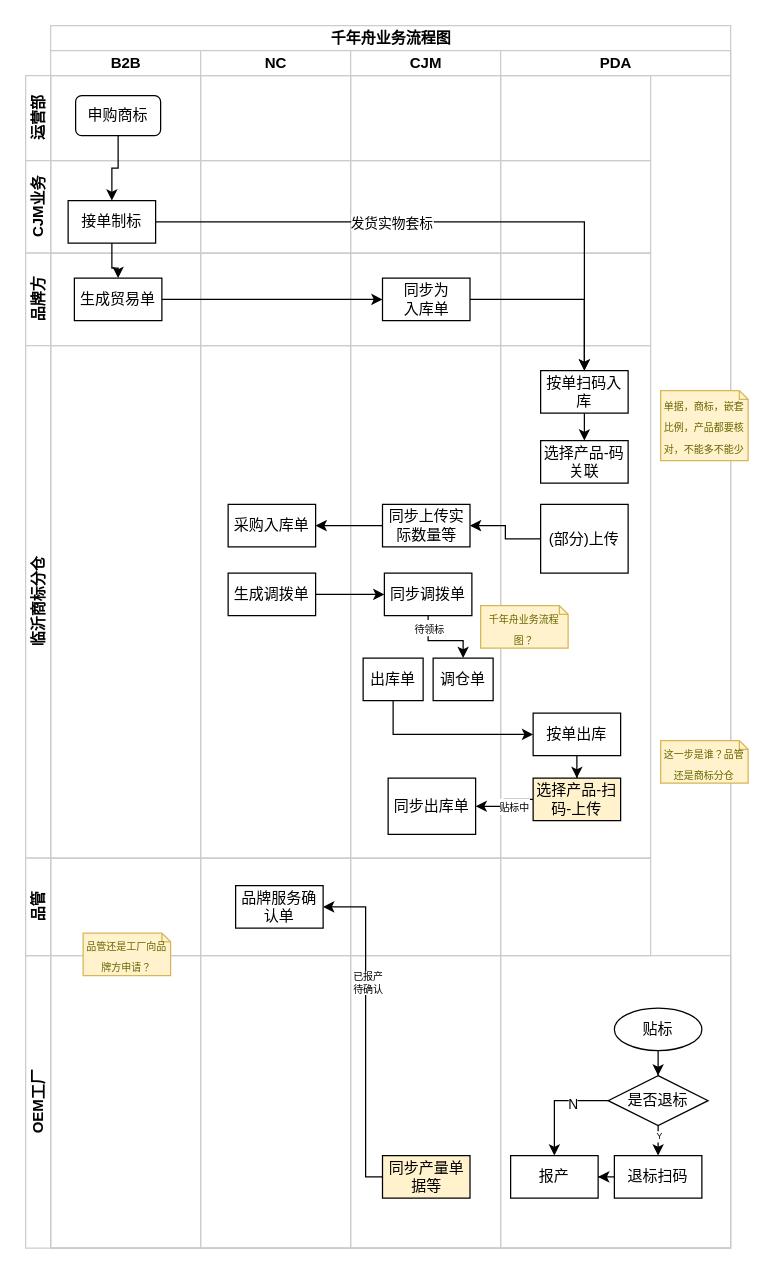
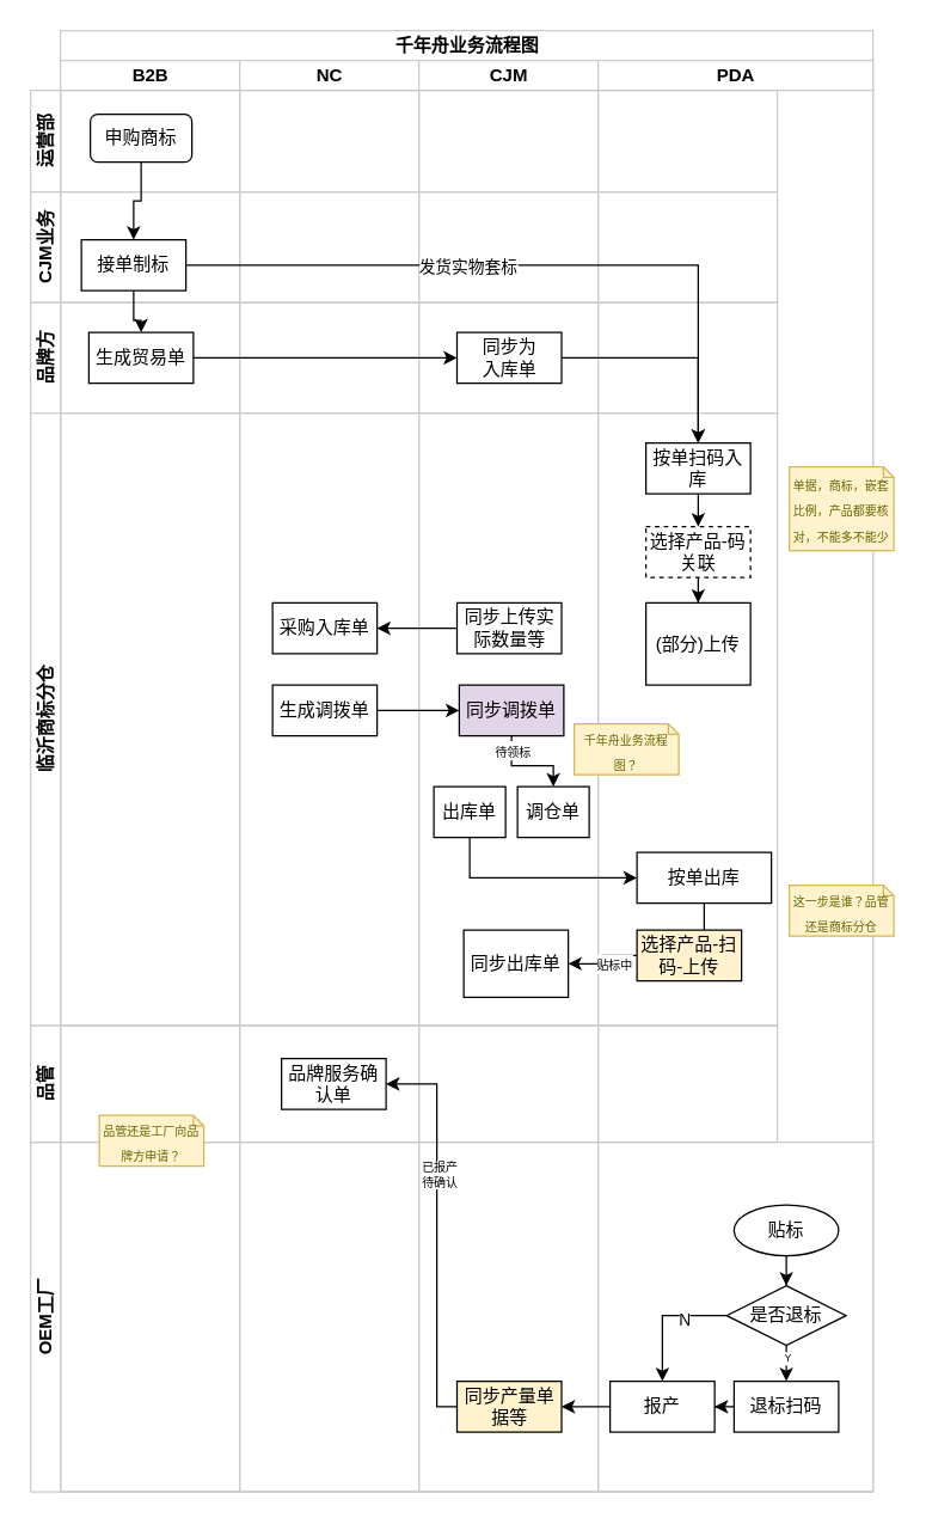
  <mxCell id="0" />
  <mxCell id="1" parent="0" />
  <mxCell id="2" value="千年舟业务流程图" style="swimlane;childLayout=stackLayout;resizeParent=1;resizeParentMax=0;startSize=20;html=1;strokeColor=#CCCCCC;" vertex="1" parent="1"><mxGeometry x="40" y="20" width="544" height="978" as="geometry" /></mxCell>
  <mxCell id="3" value="B2B" style="swimlane;startSize=20;html=1;strokeColor=#CCCCCC;" vertex="1" parent="2"><mxGeometry y="20" width="120" height="958" as="geometry" /></mxCell>
  <mxCell id="4" value="NC" style="swimlane;startSize=20;html=1;strokeColor=#CCCCCC;" vertex="1" parent="2"><mxGeometry x="120" y="20" width="120" height="958" as="geometry" /></mxCell>
  <mxCell id="5" value="CJM" style="swimlane;startSize=20;html=1;strokeColor=#CCCCCC;" vertex="1" parent="2"><mxGeometry x="240" y="20" width="120" height="958" as="geometry" /></mxCell>
  <mxCell id="6" value="PDA" style="swimlane;startSize=20;html=1;strokeColor=#CCCCCC;" vertex="1" parent="2"><mxGeometry x="360" y="20" width="184" height="958" as="geometry" /></mxCell>
  <mxCell id="7" value="运营部" style="swimlane;startSize=20;horizontal=0;html=1;whiteSpace=wrap;strokeColor=#CCCCCC;" vertex="1" parent="1"><mxGeometry x="20" y="60" width="500" height="68" as="geometry" /></mxCell>
  <mxCell id="8" value="申购商标" style="rounded=1;whiteSpace=wrap;html=1;" vertex="1" parent="7"><mxGeometry x="40" y="16" width="68" height="32" as="geometry" /></mxCell>
  <mxCell id="9" value="CJM业务" style="swimlane;startSize=20;horizontal=0;html=1;whiteSpace=wrap;strokeColor=#CCCCCC;" vertex="1" parent="1"><mxGeometry x="20" y="128" width="500" height="74" as="geometry" /></mxCell>
  <mxCell id="10" value="接单制标" style="rounded=0;whiteSpace=wrap;html=1;" vertex="1" parent="9"><mxGeometry x="34" y="32" width="70" height="34" as="geometry" /></mxCell>
  <mxCell id="11" style="edgeStyle=orthogonalEdgeStyle;rounded=0;orthogonalLoop=1;jettySize=auto;html=1;exitX=0.5;exitY=1;exitDx=0;exitDy=0;" edge="1" parent="1" source="8" target="10"><mxGeometry relative="1" as="geometry" /></mxCell>
  <mxCell id="12" value="品牌方" style="swimlane;startSize=20;horizontal=0;html=1;whiteSpace=wrap;strokeColor=#CCCCCC;" vertex="1" parent="1"><mxGeometry x="20" y="202" width="500" height="74" as="geometry" /></mxCell>
  <mxCell id="13" value="同步为&lt;div&gt;入库单&lt;/div&gt;" style="rounded=0;whiteSpace=wrap;html=1;" vertex="1" parent="12"><mxGeometry x="285.5" y="20" width="70" height="34" as="geometry" /></mxCell>
  <mxCell id="14" style="edgeStyle=orthogonalEdgeStyle;rounded=0;orthogonalLoop=1;jettySize=auto;html=1;exitX=1;exitY=0.5;exitDx=0;exitDy=0;" edge="1" parent="12" source="15" target="13"><mxGeometry relative="1" as="geometry" /></mxCell>
  <mxCell id="15" value="生成贸易单" style="rounded=0;whiteSpace=wrap;html=1;" vertex="1" parent="12"><mxGeometry x="39" y="20" width="70" height="34" as="geometry" /></mxCell>
  <mxCell id="16" value="临沂商标分仓" style="swimlane;startSize=20;horizontal=0;html=1;whiteSpace=wrap;strokeColor=#CCCCCC;" vertex="1" parent="1"><mxGeometry x="20" y="276" width="500" height="410" as="geometry" /></mxCell>
  <mxCell id="17" style="edgeStyle=orthogonalEdgeStyle;rounded=0;orthogonalLoop=1;jettySize=auto;html=1;exitX=0.5;exitY=1;exitDx=0;exitDy=0;" edge="1" parent="16" source="18" target="20"><mxGeometry relative="1" as="geometry" /></mxCell>
  <mxCell id="18" value="按单扫码入库" style="rounded=0;whiteSpace=wrap;html=1;" vertex="1" parent="16"><mxGeometry x="412" y="20" width="70" height="34" as="geometry" /></mxCell>
- <mxCell id="20" value="选择产品-码关联" style="rounded=0;whiteSpace=wrap;html=1;" vertex="1" parent="16"><mxGeometry x="412" y="76" width="70" height="34" as="geometry" /></mxCell>
- <mxCell id="21" style="edgeStyle=orthogonalEdgeStyle;rounded=0;orthogonalLoop=1;jettySize=auto;html=1;exitX=0;exitY=0.5;exitDx=0;exitDy=0;" edge="1" parent="16" source="22" target="24"><mxGeometry relative="1" as="geometry" /></mxCell>
+ <mxCell id="19" style="edgeStyle=orthogonalEdgeStyle;rounded=0;orthogonalLoop=1;jettySize=auto;html=1;exitX=0.5;exitY=1;exitDx=0;exitDy=0;" edge="1" parent="16" source="20" target="22"><mxGeometry relative="1" as="geometry" /></mxCell>
+ <mxCell id="20" value="选择产品-码关联" style="rounded=0;whiteSpace=wrap;html=1;dashed=1;" vertex="1" parent="16"><mxGeometry x="412" y="76" width="70" height="34" as="geometry" /></mxCell>
  <mxCell id="22" value="(部分)上传" style="rounded=0;whiteSpace=wrap;html=1;" vertex="1" parent="16"><mxGeometry x="412" y="127" width="70" height="55" as="geometry" /></mxCell>
  <mxCell id="23" style="edgeStyle=orthogonalEdgeStyle;rounded=0;orthogonalLoop=1;jettySize=auto;html=1;exitX=0;exitY=0.5;exitDx=0;exitDy=0;" edge="1" parent="16" source="24" target="25"><mxGeometry relative="1" as="geometry" /></mxCell>
  <mxCell id="24" value="同步上传实际数量等" style="rounded=0;whiteSpace=wrap;html=1;" vertex="1" parent="16"><mxGeometry x="285.5" y="127" width="70" height="34" as="geometry" /></mxCell>
  <mxCell id="25" value="采购入库单" style="rounded=0;whiteSpace=wrap;html=1;" vertex="1" parent="16"><mxGeometry x="162" y="127" width="70" height="34" as="geometry" /></mxCell>
  <mxCell id="26" style="edgeStyle=orthogonalEdgeStyle;rounded=0;orthogonalLoop=1;jettySize=auto;html=1;exitX=1;exitY=0.5;exitDx=0;exitDy=0;entryX=0;entryY=0.5;entryDx=0;entryDy=0;" edge="1" parent="16" source="27" target="30"><mxGeometry relative="1" as="geometry" /></mxCell>
  <mxCell id="27" value="生成调拨单" style="rounded=0;whiteSpace=wrap;html=1;" vertex="1" parent="16"><mxGeometry x="162" y="182" width="70" height="34" as="geometry" /></mxCell>
  <mxCell id="28" style="edgeStyle=orthogonalEdgeStyle;rounded=0;orthogonalLoop=1;jettySize=auto;html=1;exitX=0.5;exitY=1;exitDx=0;exitDy=0;" edge="1" parent="16" source="30" target="33"><mxGeometry relative="1" as="geometry" /></mxCell>
  <mxCell id="29" value="&lt;font style=&quot;font-size: 8px;&quot;&gt;待领标&lt;/font&gt;" style="edgeLabel;html=1;align=center;verticalAlign=middle;resizable=0;points=[];" vertex="1" connectable="0" parent="28"><mxGeometry x="-0.7" relative="1" as="geometry"><mxPoint as="offset" /></mxGeometry></mxCell>
- <mxCell id="30" value="同步调拨单" style="rounded=0;whiteSpace=wrap;html=1;" vertex="1" parent="16"><mxGeometry x="287" y="182" width="70" height="34" as="geometry" /></mxCell>
+ <mxCell id="30" value="同步调拨单" style="rounded=0;whiteSpace=wrap;html=1;fillColor=#e1d5e7;" vertex="1" parent="16"><mxGeometry x="287" y="182" width="70" height="34" as="geometry" /></mxCell>
  <mxCell id="31" style="edgeStyle=orthogonalEdgeStyle;rounded=0;orthogonalLoop=1;jettySize=auto;html=1;exitX=0.5;exitY=1;exitDx=0;exitDy=0;entryX=0;entryY=0.5;entryDx=0;entryDy=0;" edge="1" parent="16" source="32" target="36"><mxGeometry relative="1" as="geometry"><mxPoint x="346" y="332" as="targetPoint" /></mxGeometry></mxCell>
  <mxCell id="32" value="出库单" style="rounded=0;whiteSpace=wrap;html=1;" vertex="1" parent="16"><mxGeometry x="270" y="250" width="48" height="34" as="geometry" /></mxCell>
  <mxCell id="33" value="调仓单" style="rounded=0;whiteSpace=wrap;html=1;" vertex="1" parent="16"><mxGeometry x="326" y="250" width="48" height="34" as="geometry" /></mxCell>
  <mxCell id="34" value="&lt;span style=&quot;font-size: 8px;&quot;&gt;千年舟业务流程图？&lt;/span&gt;" style="shape=note;strokeWidth=1;fontSize=14;size=7;whiteSpace=wrap;html=1;fillColor=#fff2cc;strokeColor=#d6b656;fontColor=#666600;" vertex="1" parent="16"><mxGeometry x="364" y="208" width="70" height="34" as="geometry" /></mxCell>
  <mxCell id="35" style="edgeStyle=orthogonalEdgeStyle;rounded=0;orthogonalLoop=1;jettySize=auto;html=1;exitX=0.5;exitY=1;exitDx=0;exitDy=0;" edge="1" parent="16" source="36" target="39"><mxGeometry relative="1" as="geometry" /></mxCell>
- <mxCell id="36" value="按单出库" style="rounded=0;whiteSpace=wrap;html=1;" vertex="1" parent="16"><mxGeometry x="406" y="294" width="70" height="34" as="geometry" /></mxCell>
+ <mxCell id="36" value="按单出库" style="rounded=0;whiteSpace=wrap;html=1;" vertex="1" parent="16"><mxGeometry x="406" y="294" width="90" height="34" as="geometry" /></mxCell>
  <mxCell id="37" style="edgeStyle=orthogonalEdgeStyle;rounded=0;orthogonalLoop=1;jettySize=auto;html=1;exitX=0;exitY=0.5;exitDx=0;exitDy=0;" edge="1" parent="16" source="39" target="40"><mxGeometry relative="1" as="geometry" /></mxCell>
  <mxCell id="38" value="&lt;font style=&quot;font-size: 8px;&quot;&gt;贴标中&lt;/font&gt;" style="edgeLabel;html=1;align=center;verticalAlign=middle;resizable=0;points=[];" vertex="1" connectable="0" parent="37"><mxGeometry x="0.175" y="2" relative="1" as="geometry"><mxPoint x="9" y="-2" as="offset" /></mxGeometry></mxCell>
  <mxCell id="39" value="选择产品-扫码-上传" style="rounded=0;whiteSpace=wrap;html=1;fillColor=#fff2cc;" vertex="1" parent="16"><mxGeometry x="406" y="346" width="70" height="34" as="geometry" /></mxCell>
  <mxCell id="40" value="同步出库单" style="rounded=0;whiteSpace=wrap;html=1;" vertex="1" parent="16"><mxGeometry x="290" y="346" width="70" height="45" as="geometry" /></mxCell>
  <mxCell id="41" style="edgeStyle=orthogonalEdgeStyle;rounded=0;orthogonalLoop=1;jettySize=auto;html=1;exitX=0.5;exitY=1;exitDx=0;exitDy=0;" edge="1" parent="1" source="10" target="15"><mxGeometry relative="1" as="geometry" /></mxCell>
  <mxCell id="42" style="edgeStyle=orthogonalEdgeStyle;rounded=0;orthogonalLoop=1;jettySize=auto;html=1;exitX=1;exitY=0.5;exitDx=0;exitDy=0;" edge="1" parent="1" source="13" target="18"><mxGeometry relative="1" as="geometry" /></mxCell>
  <mxCell id="43" style="edgeStyle=orthogonalEdgeStyle;rounded=0;orthogonalLoop=1;jettySize=auto;html=1;exitX=1;exitY=0.5;exitDx=0;exitDy=0;entryX=0.5;entryY=0;entryDx=0;entryDy=0;" edge="1" parent="1" source="10" target="18"><mxGeometry relative="1" as="geometry" /></mxCell>
  <mxCell id="44" value="&lt;span style=&quot;color: rgba(0, 0, 0, 0); font-family: monospace; font-size: 0px; text-align: start; background-color: rgb(251, 251, 251);&quot;&gt;%3CmxGraphModel%3E%3Croot%3E%3CmxCell%20id%3D%220%22%2F%3E%3CmxCell%20id%3D%221%22%20parent%3D%220%22%2F%3E%3CmxCell%20id%3D%222%22%20value%3D%22%E5%8F%91%E5%AE%9E%E7%89%A9%E6%A0%87%E7%AD%BE%22%20style%3D%22edgeLabel%3Bhtml%3D1%3Balign%3Dcenter%3BverticalAlign%3Dmiddle%3Bresizable%3D0%3Bpoints%3D%5B%5D%3B%22%20vertex%3D%221%22%20connectable%3D%220%22%20parent%3D%221%22%3E%3CmxGeometry%20x%3D%22483.786%22%20y%3D%22386%22%20as%3D%22geometry%22%2F%3E%3C%2FmxCell%3E%3C%2Froot%3E%3C%2FmxGraphModel%3E&lt;/span&gt;" style="edgeLabel;html=1;align=center;verticalAlign=middle;resizable=0;points=[];" vertex="1" connectable="0" parent="43"><mxGeometry x="-0.194" y="-1" relative="1" as="geometry"><mxPoint as="offset" /></mxGeometry></mxCell>
  <mxCell id="45" value="发货实物套标" style="edgeLabel;html=1;align=center;verticalAlign=middle;resizable=0;points=[];" vertex="1" connectable="0" parent="43"><mxGeometry x="-0.186" relative="1" as="geometry"><mxPoint as="offset" /></mxGeometry></mxCell>
  <mxCell id="46" value="&lt;font style=&quot;font-size: 8px;&quot;&gt;单据，商标，嵌套比例，产品都要核对，不能多不能少&lt;/font&gt;" style="shape=note;strokeWidth=1;fontSize=14;size=7;whiteSpace=wrap;html=1;fillColor=#fff2cc;strokeColor=#d6b656;fontColor=#666600;" vertex="1" parent="1"><mxGeometry x="528" y="312" width="70" height="56" as="geometry" /></mxCell>
  <mxCell id="47" value="OEM工厂" style="swimlane;startSize=20;horizontal=0;html=1;whiteSpace=wrap;strokeColor=#CCCCCC;" vertex="1" parent="1"><mxGeometry x="20" y="764" width="564" height="234" as="geometry" /></mxCell>
  <mxCell id="48" style="edgeStyle=orthogonalEdgeStyle;rounded=0;orthogonalLoop=1;jettySize=auto;html=1;exitX=0.5;exitY=1;exitDx=0;exitDy=0;" edge="1" parent="47" source="49" target="54"><mxGeometry relative="1" as="geometry" /></mxCell>
  <mxCell id="49" value="贴标" style="ellipse;whiteSpace=wrap;html=1;" vertex="1" parent="47"><mxGeometry x="471" y="42" width="70" height="34" as="geometry" /></mxCell>
  <mxCell id="50" style="edgeStyle=orthogonalEdgeStyle;rounded=0;orthogonalLoop=1;jettySize=auto;html=1;exitX=0.5;exitY=1;exitDx=0;exitDy=0;" edge="1" parent="47" source="54" target="56"><mxGeometry relative="1" as="geometry" /></mxCell>
  <mxCell id="51" value="Y" style="edgeLabel;html=1;align=center;verticalAlign=middle;resizable=0;points=[];fontSize=7;" vertex="1" connectable="0" parent="50"><mxGeometry x="-0.805" y="-2" relative="1" as="geometry"><mxPoint x="2" y="3" as="offset" /></mxGeometry></mxCell>
  <mxCell id="52" style="edgeStyle=orthogonalEdgeStyle;rounded=0;orthogonalLoop=1;jettySize=auto;html=1;exitX=0;exitY=0.5;exitDx=0;exitDy=0;entryX=0.5;entryY=0;entryDx=0;entryDy=0;" edge="1" parent="47" source="54" target="58"><mxGeometry relative="1" as="geometry" /></mxCell>
  <mxCell id="53" value="N" style="edgeLabel;html=1;align=center;verticalAlign=middle;resizable=0;points=[];" vertex="1" connectable="0" parent="52"><mxGeometry x="-0.327" y="2" relative="1" as="geometry"><mxPoint as="offset" /></mxGeometry></mxCell>
  <mxCell id="54" value="是否退标" style="rhombus;whiteSpace=wrap;html=1;" vertex="1" parent="47"><mxGeometry x="466" y="96" width="80" height="40" as="geometry" /></mxCell>
  <mxCell id="55" style="edgeStyle=orthogonalEdgeStyle;rounded=0;orthogonalLoop=1;jettySize=auto;html=1;exitX=0;exitY=0.5;exitDx=0;exitDy=0;" edge="1" parent="47" source="56" target="58"><mxGeometry relative="1" as="geometry" /></mxCell>
  <mxCell id="56" value="退标扫码" style="rounded=0;whiteSpace=wrap;html=1;" vertex="1" parent="47"><mxGeometry x="471" y="160" width="70" height="34" as="geometry" /></mxCell>
+ <mxCell id="57" style="edgeStyle=orthogonalEdgeStyle;rounded=0;orthogonalLoop=1;jettySize=auto;html=1;exitX=0;exitY=0.5;exitDx=0;exitDy=0;" edge="1" parent="47" source="58" target="59"><mxGeometry relative="1" as="geometry" /></mxCell>
  <mxCell id="58" value="报产" style="rounded=0;whiteSpace=wrap;html=1;" vertex="1" parent="47"><mxGeometry x="388" y="160" width="70" height="34" as="geometry" /></mxCell>
  <mxCell id="59" value="同步产量单据等" style="rounded=0;whiteSpace=wrap;html=1;fillColor=#fff2cc;" vertex="1" parent="47"><mxGeometry x="285.5" y="160" width="70" height="34" as="geometry" /></mxCell>
  <mxCell id="60" value="品管" style="swimlane;startSize=20;horizontal=0;html=1;whiteSpace=wrap;strokeColor=#CCCCCC;" vertex="1" parent="1"><mxGeometry x="20" y="686" width="500" height="78" as="geometry" /></mxCell>
  <mxCell id="61" value="品牌服务确认单" style="rounded=0;whiteSpace=wrap;html=1;" vertex="1" parent="60"><mxGeometry x="168" y="22" width="70" height="34" as="geometry" /></mxCell>
  <mxCell id="62" value="&lt;span style=&quot;font-size: 8px;&quot;&gt;这一步是谁？品管还是商标分仓&lt;/span&gt;" style="shape=note;strokeWidth=1;fontSize=14;size=7;whiteSpace=wrap;html=1;fillColor=#fff2cc;strokeColor=#d6b656;fontColor=#666600;" vertex="1" parent="1"><mxGeometry x="528" y="592" width="70" height="34" as="geometry" /></mxCell>
  <mxCell id="63" value="&lt;span style=&quot;font-size: 8px;&quot;&gt;品管还是工厂向品牌方申请？&lt;/span&gt;" style="shape=note;strokeWidth=1;fontSize=14;size=7;whiteSpace=wrap;html=1;fillColor=#fff2cc;strokeColor=#d6b656;fontColor=#666600;" vertex="1" parent="1"><mxGeometry x="66" y="746" width="70" height="34" as="geometry" /></mxCell>
  <mxCell id="64" style="edgeStyle=orthogonalEdgeStyle;rounded=0;orthogonalLoop=1;jettySize=auto;html=1;entryX=1;entryY=0.5;entryDx=0;entryDy=0;" edge="1" parent="1" source="59" target="61"><mxGeometry relative="1" as="geometry"><Array as="points"><mxPoint x="292" y="941" /><mxPoint x="292" y="725" /></Array></mxGeometry></mxCell>
  <mxCell id="65" value="&lt;font style=&quot;font-size: 8px;&quot;&gt;已报产&lt;/font&gt;&lt;div style=&quot;font-size: 8px;&quot;&gt;&lt;font style=&quot;font-size: 8px;&quot;&gt;待确认&lt;/font&gt;&lt;/div&gt;" style="edgeLabel;html=1;align=center;verticalAlign=middle;resizable=0;points=[];fontSize=8;" vertex="1" connectable="0" parent="64"><mxGeometry x="0.28" y="-1" relative="1" as="geometry"><mxPoint as="offset" /></mxGeometry></mxCell>
